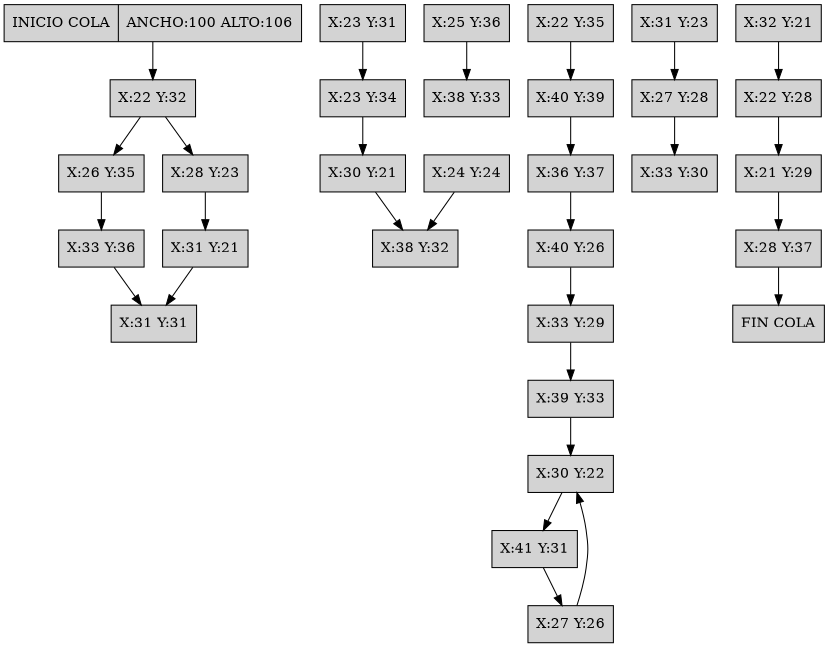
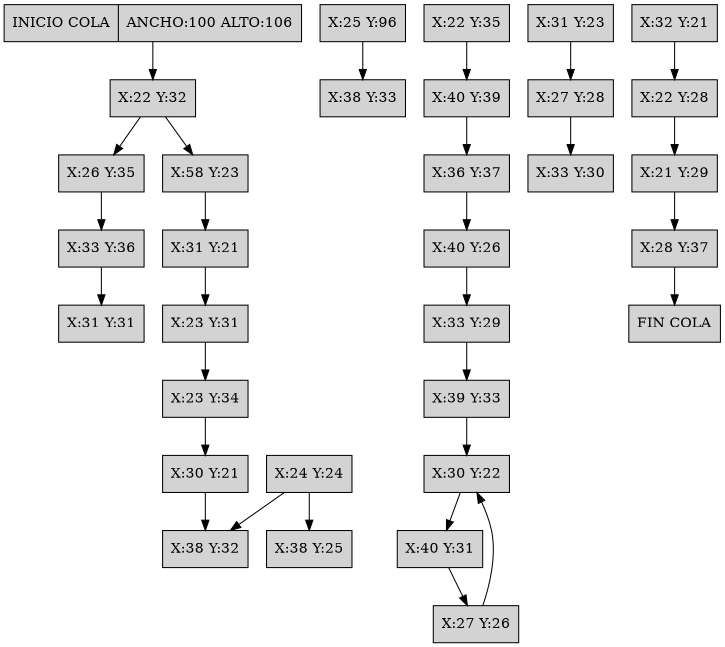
  digraph {
    rankdir=TD
    node [shape=record style=filled]
    n1 [label=" INICIO COLA | ANCHO:100 ALTO:106"]
    n2 [label=" X:22 Y:32 "]
    n3 [label=" X:26 Y:35 "]
-   n4 [label=" X:28 Y:23 "]
+   n4 [label="X:58 Y:23"]
    n5 [label=" X:33 Y:36 "]
    n6 [label=" X:31 Y:31 "]
    n7 [label=" X:31 Y:21 "]
    n8 [label=" X:23 Y:31 "]
    n9 [label="X:23 Y:34"]
    n10 [label=" X:30 Y:21 "]
    n11 [label=" X:38 Y:32 "]
    n12 [label=" X:24 Y:24 "]
-   n14 [label=" X:25 Y:36 "]
+   n13 [label=" X:38 Y:25 "]
+   n14 [label="X:25 Y:96"]
    n15 [label=" X:38 Y:33 "]
    n16 [label=" X:22 Y:35 "]
    n17 [label=" X:40 Y:39 "]
    n18 [label=" X:36 Y:37 "]
    n19 [label=" X:40 Y:26 "]
    n20 [label=" X:33 Y:29 "]
    n21 [label="X:39 Y:33"]
    n22 [label=" X:30 Y:22 "]
-   n23 [label="X:41 Y:31"]
+   n23 [label=" X:40 Y:31 "]
    n24 [label=" X:27 Y:26 "]
    n25 [label=" X:31 Y:23 "]
    n26 [label="X:27 Y:28"]
    n27 [label=" X:33 Y:30 "]
    n28 [label=" X:32 Y:21 "]
    n29 [label=" X:22 Y:28 "]
    n30 [label=" X:21 Y:29 "]
    n31 [label=" X:28 Y:37 "]
    n32 [label=" FIN COLA"]
    n1 -> n2
    n2 -> n3
    n2 -> n4
    n3 -> n5
    n4 -> n7
    n5 -> n6
-   n7 -> n6
+   n7 -> n8
    n8 -> n9
    n9 -> n10
    n10 -> n11
    n12 -> n11
+   n12 -> n13
    n14 -> n15
    n16 -> n17
    n17 -> n18
    n18 -> n19
    n19 -> n20
    n20 -> n21
    n21 -> n22
    n22 -> n23
    n23 -> n24
    n24 -> n22
    n25 -> n26
    n26 -> n27
    n28 -> n29
    n29 -> n30
    n30 -> n31
    n31 -> n32
  }
